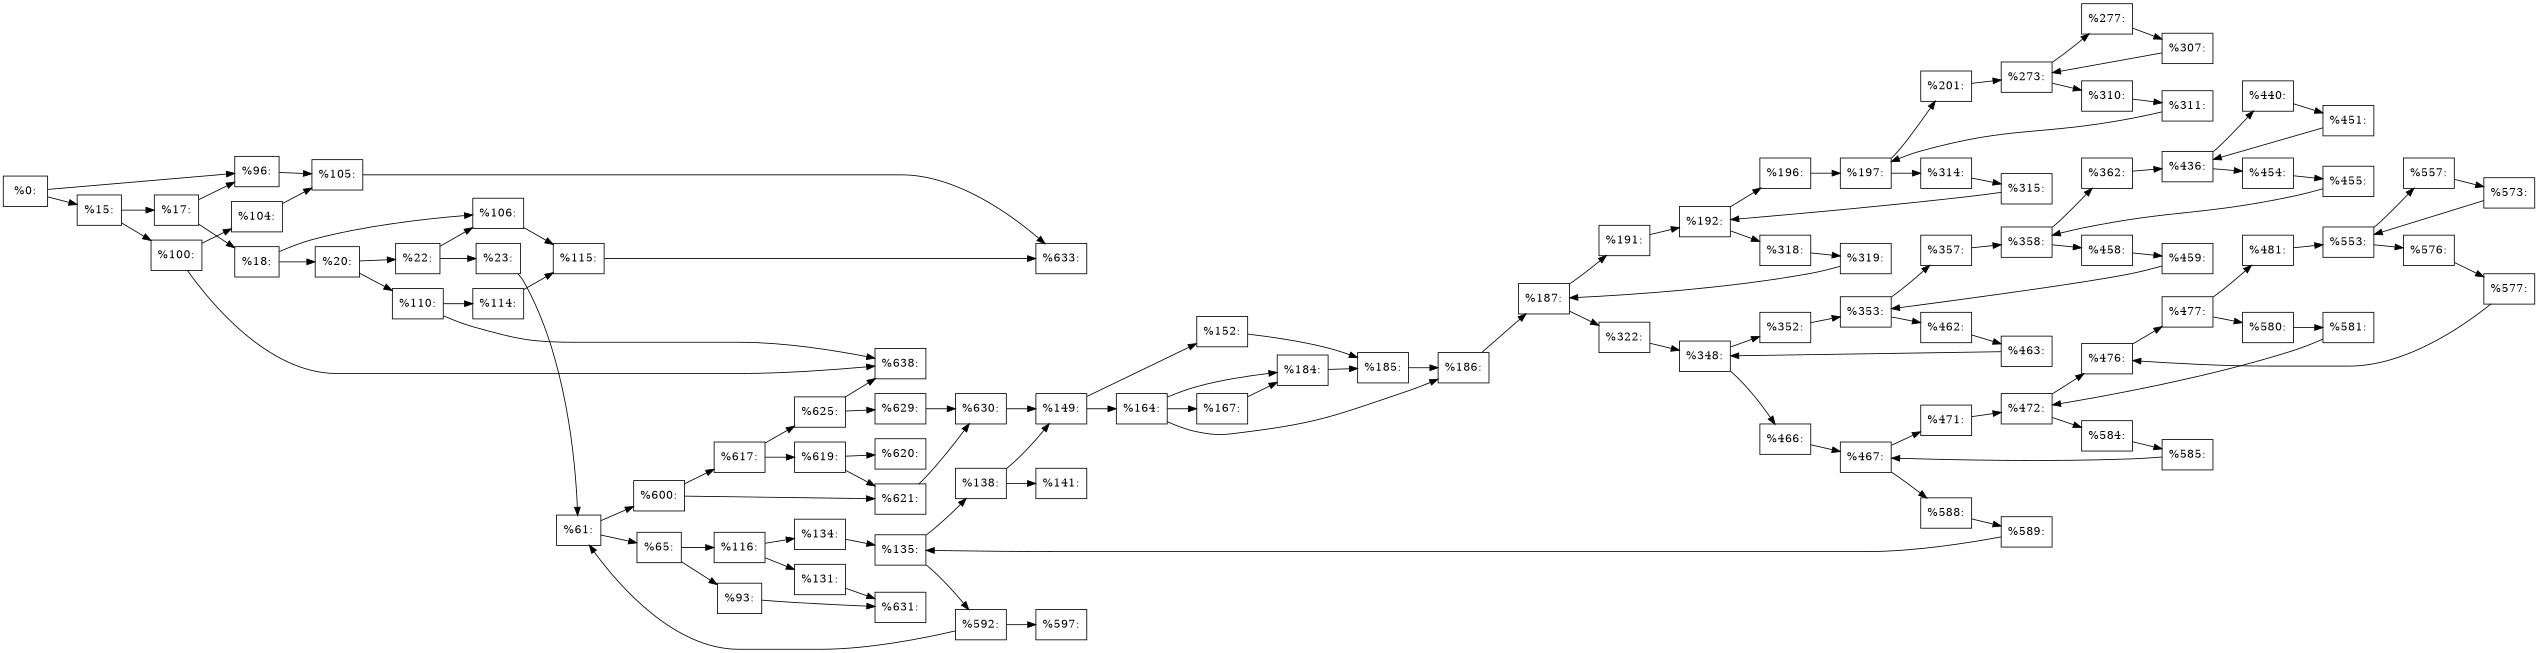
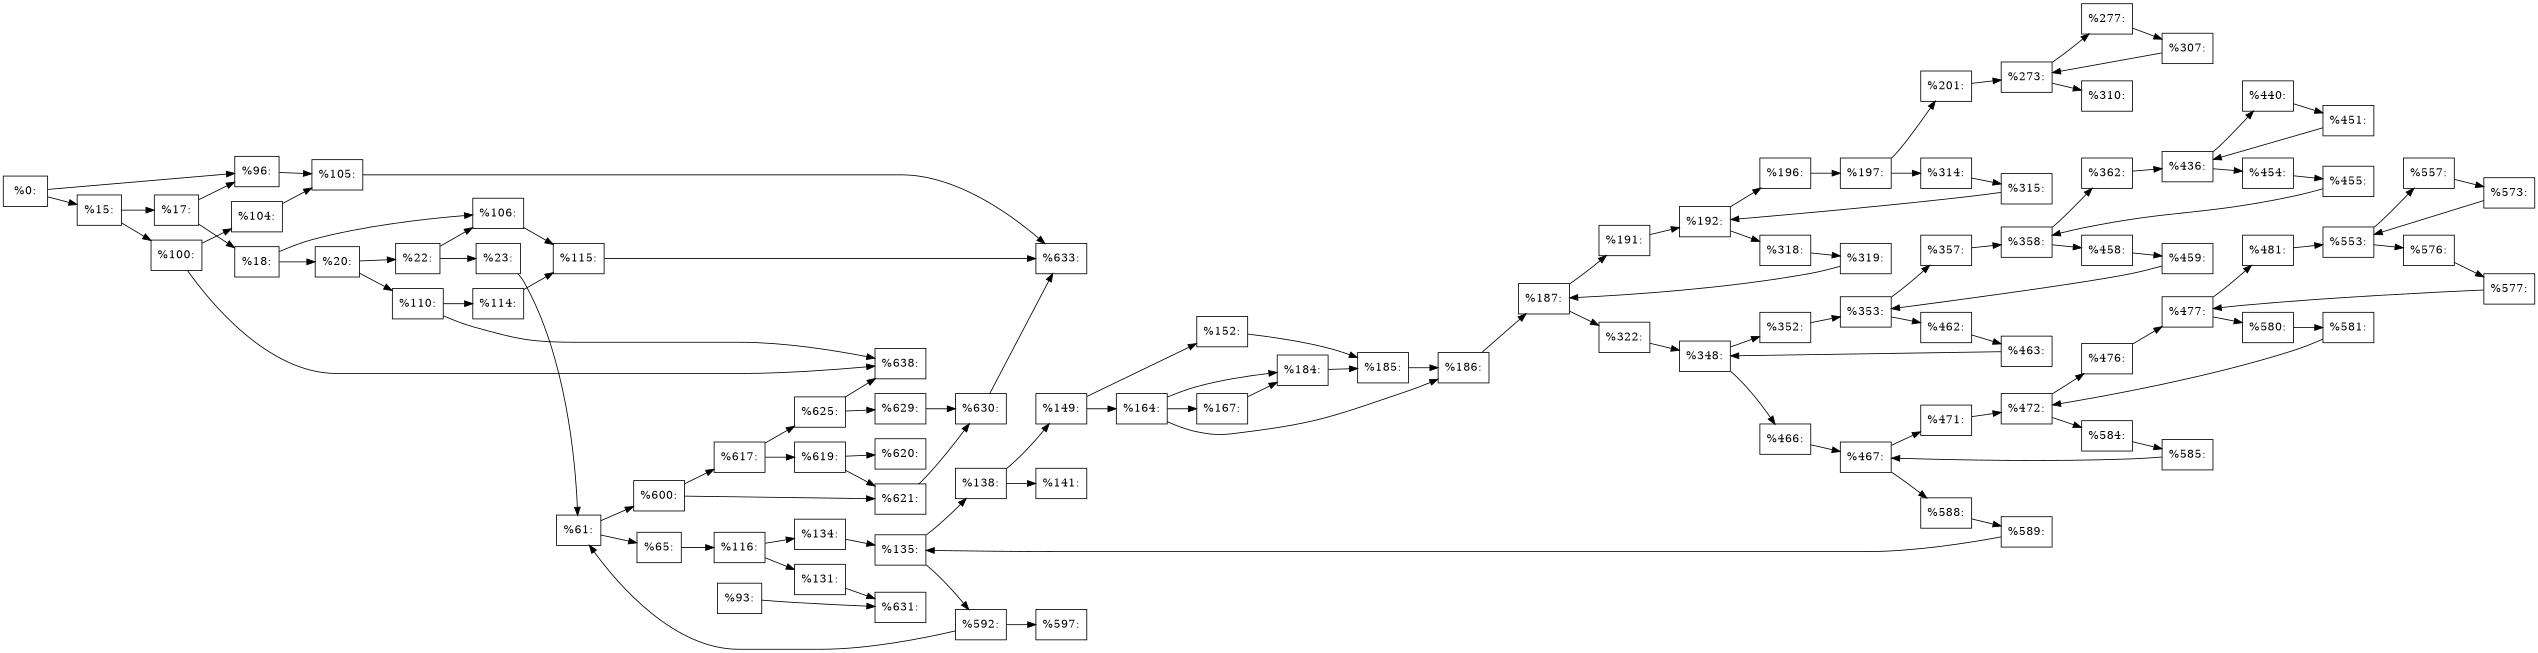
  digraph {
    rankdir=LR
    node [shape=record]
    n1 [label="{%0:}"]
    n2 [label="{%15:}"]
    n3 [label="{%96:}"]
    n4 [label="{%17:}"]
    n5 [label="{%100:}"]
    n6 [label="{%105:}"]
    n7 [label="{%18:}"]
    n8 [label="{%104:}"]
    n9 [label="{%638:}"]
    n10 [label="{%633:}"]
    n11 [label="{%20:}"]
    n12 [label="{%106:}"]
    n13 [label="{%22:}"]
    n14 [label="{%110:}"]
    n15 [label="{%115:}"]
    n16 [label="{%23:}"]
    n17 [label="{%114:}"]
    n18 [label="{%61:}"]
    n19 [label="{%65:}"]
    n20 [label="{%600:}"]
    n21 [label="{%93:}"]
    n22 [label="{%116:}"]
    n23 [label="{%617:}"]
    n24 [label="{%621:}"]
    n25 [label="{%631:}"]
    n26 [label="{%131:}"]
    n27 [label="{%134:}"]
    n28 [label="{%619:}"]
    n29 [label="{%625:}"]
    n30 [label="{%630:}"]
    n31 [label="{%135:}"]
    n32 [label="{%138:}"]
    n33 [label="{%592:}"]
    n34 [label="{%141:}"]
    n35 [label="{%149:}"]
    n36 [label="{%597:}"]
    n37 [label="{%152:}"]
    n38 [label="{%164:}"]
    n39 [label="{%186:}"]
    n40 [label="{%187:}"]
    n41 [label="{%185:}"]
    n42 [label="{%167:}"]
    n43 [label="{%184:}"]
    n44 [label="{%191:}"]
    n45 [label="{%322:}"]
    n46 [label="{%192:}"]
    n47 [label="{%348:}"]
    n48 [label="{%196:}"]
    n49 [label="{%318:}"]
    n50 [label="{%352:}"]
    n51 [label="{%466:}"]
    n52 [label="{%197:}"]
    n53 [label="{%319:}"]
    n54 [label="{%201:}"]
    n55 [label="{%314:}"]
    n56 [label="{%273:}"]
    n57 [label="{%315:}"]
    n58 [label="{%277:}"]
    n59 [label="{%310:}"]
    n60 [label="{%307:}"]
-   n61 [label="{%311:}"]
    n62 [label="{%353:}"]
    n63 [label="{%467:}"]
    n64 [label="{%357:}"]
    n65 [label="{%462:}"]
    n66 [label="{%471:}"]
    n67 [label="{%588:}"]
    n68 [label="{%358:}"]
    n69 [label="{%463:}"]
    n70 [label="{%362:}"]
    n71 [label="{%458:}"]
    n72 [label="{%436:}"]
    n73 [label="{%459:}"]
    n74 [label="{%440:}"]
    n75 [label="{%454:}"]
    n76 [label="{%451:}"]
    n77 [label="{%455:}"]
    n78 [label="{%472:}"]
    n79 [label="{%589:}"]
    n80 [label="{%476:}"]
    n81 [label="{%584:}"]
    n82 [label="{%477:}"]
    n83 [label="{%585:}"]
    n84 [label="{%481:}"]
    n85 [label="{%580:}"]
    n86 [label="{%553:}"]
    n87 [label="{%581:}"]
    n88 [label="{%557:}"]
    n89 [label="{%576:}"]
    n90 [label="{%573:}"]
    n91 [label="{%577:}"]
    n92 [label="{%620:}"]
    n93 [label="{%629:}"]
    n1 -> n2
    n1 -> n3
    n2 -> n4
    n2 -> n5
    n3 -> n6
    n4 -> n3
    n4 -> n7
    n5 -> n8
    n5 -> n9
    n6 -> n10
    n7 -> n11
    n7 -> n12
    n8 -> n6
    n11 -> n13
    n11 -> n14
    n12 -> n15
    n13 -> n12
    n13 -> n16
    n14 -> n9
    n14 -> n17
    n15 -> n10
    n16 -> n18
    n17 -> n15
    n18 -> n19 [tailport=s0]
    n18 -> n20 [tailport=s1]
-   n19 -> n21 [tailport=s0]
    n19 -> n22 [tailport=s1]
    n20 -> n23
    n20 -> n24
    n21 -> n25
    n22 -> n26 [tailport=s0]
    n22 -> n27 [tailport=s1]
    n23 -> n28
    n23 -> n29
    n24 -> n30
    n26 -> n25
    n27 -> n31
    n28 -> n24
    n28 -> n92
    n29 -> n9
    n29 -> n93
-   n30 -> n35
+   n30 -> n10
    n31 -> n32 [tailport=s0]
    n31 -> n33 [tailport=s1]
    n32 -> n34 [tailport=s0]
    n32 -> n35 [tailport=s1]
    n33 -> n18
    n33 -> n36
    n35 -> n37 [tailport=s0]
    n35 -> n38 [tailport=s1]
    n37 -> n41
    n38 -> n39
    n38 -> n42 [tailport=s0]
    n38 -> n43 [tailport=s1]
    n39 -> n40
    n40 -> n44 [tailport=s0]
    n40 -> n45 [tailport=s1]
    n41 -> n39
    n42 -> n43
    n43 -> n41
    n44 -> n46
    n45 -> n47
    n46 -> n48 [tailport=s0]
    n46 -> n49 [tailport=s1]
    n47 -> n50 [tailport=s0]
    n47 -> n51 [tailport=s1]
    n48 -> n52
    n49 -> n53
    n50 -> n62
    n51 -> n63
    n52 -> n54 [tailport=s0]
    n52 -> n55 [tailport=s1]
    n53 -> n40
    n54 -> n56
    n55 -> n57
    n56 -> n58 [tailport=s0]
    n56 -> n59 [tailport=s1]
    n57 -> n46
    n58 -> n60
-   n59 -> n61
    n60 -> n56
-   n61 -> n52
    n62 -> n64 [tailport=s0]
    n62 -> n65 [tailport=s1]
    n63 -> n66 [tailport=s0]
    n63 -> n67 [tailport=s1]
    n64 -> n68
    n65 -> n69
    n66 -> n78
    n67 -> n79
    n68 -> n70 [tailport=s0]
    n68 -> n71 [tailport=s1]
    n69 -> n47
    n70 -> n72
    n71 -> n73
    n72 -> n74 [tailport=s0]
    n72 -> n75 [tailport=s1]
    n73 -> n62
    n74 -> n76
    n75 -> n77
    n76 -> n72
    n77 -> n68
    n78 -> n80 [tailport=s0]
    n78 -> n81 [tailport=s1]
    n79 -> n31
    n80 -> n82
    n81 -> n83
    n82 -> n84 [tailport=s0]
    n82 -> n85 [tailport=s1]
    n83 -> n63
    n84 -> n86
    n85 -> n87
    n86 -> n88 [tailport=s0]
    n86 -> n89 [tailport=s1]
    n87 -> n78
    n88 -> n90
    n89 -> n91
    n90 -> n86
-   n91 -> n80
+   n91 -> n82
    n93 -> n30
  }
